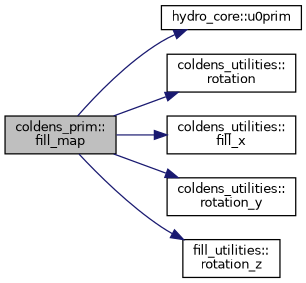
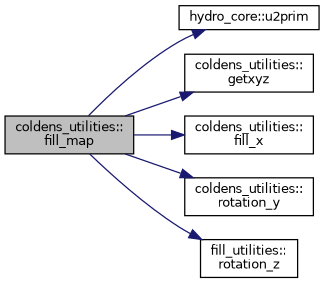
  digraph {
    rankdir=LR
    node [color=black fillcolor=white fontname=Helvetica fontsize=10 shape=record style=filled]
    edge [color=midnightblue fontname=Helvetica fontsize=10 labelfontname=Helvetica labelfontsize=10 style=solid]
-   n1 [fillcolor=grey75 fontcolor=black height=0.2 label="coldens_prim::\lfill_map" width=0.4]
-   n2 [height=0.2 label="hydro_core::u0prim" width=0.4]
-   n3 [height=0.2 label="coldens_utilities::\lrotation" width=0.4]
+   n1 [fillcolor=grey75 fontcolor=black height=0.2 label="coldens_utilities::\lfill_map" width=0.4]
+   n2 [height=0.2 label="hydro_core::u2prim" width=0.4]
+   n3 [height=0.2 label="coldens_utilities::\lgetxyz" width=0.4]
    n4 [height=0.2 label="coldens_utilities::\lfill_x" width=0.4]
    n5 [height=0.2 label="coldens_utilities::\lrotation_y" width=0.4]
    n6 [height=0.2 label="fill_utilities::\lrotation_z" width=0.4]
    n1 -> n2
    n1 -> n3
    n1 -> n4
    n1 -> n5
    n1 -> n6
  }
